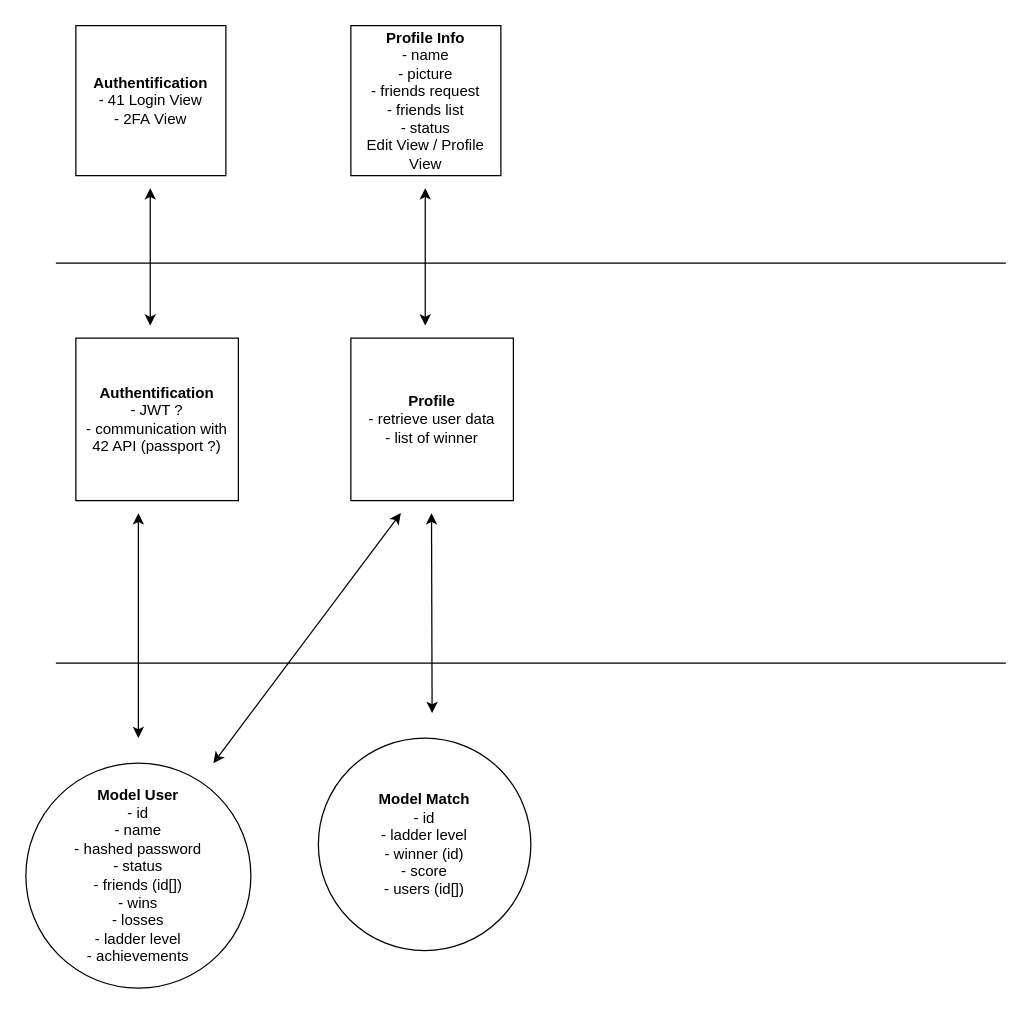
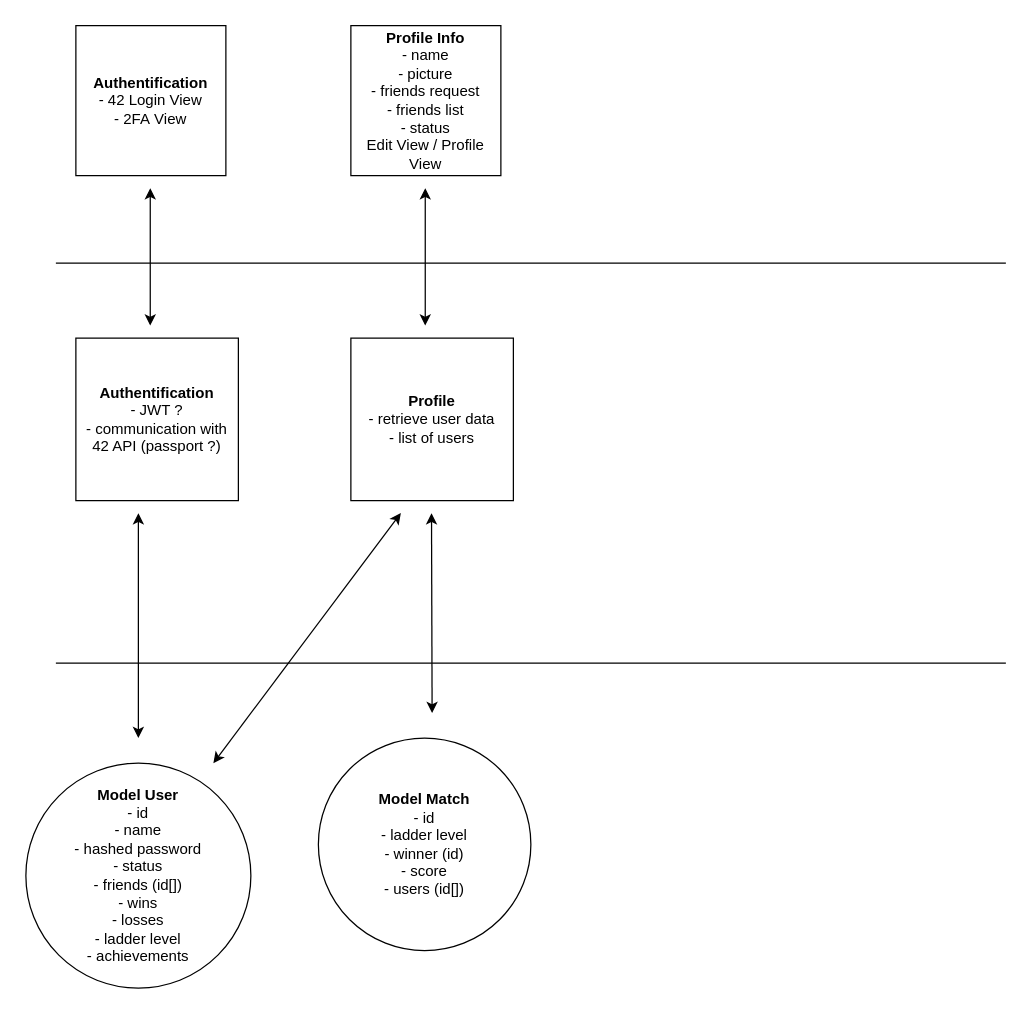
  <mxCell id="0" />
  <mxCell id="1" parent="0" />
- <mxCell id="2" value="&lt;b&gt;Authentification&lt;/b&gt;&lt;br&gt;- 41 Login View&lt;br&gt;- 2FA&amp;nbsp;View" style="whiteSpace=wrap;html=1;aspect=fixed;" vertex="1" parent="1"><mxGeometry x="60" y="20" width="120" height="120" as="geometry" /></mxCell>
+ <mxCell id="2" value="&lt;b&gt;Authentification&lt;/b&gt;&lt;br&gt;- 42 Login View&lt;br&gt;- 2FA&amp;nbsp;View" style="whiteSpace=wrap;html=1;aspect=fixed;" vertex="1" parent="1"><mxGeometry x="60" y="20" width="120" height="120" as="geometry" /></mxCell>
  <mxCell id="3" value="&lt;b&gt;Authentification&lt;/b&gt;&lt;br&gt;- JWT ?&lt;br&gt;- communication with 42 API (passport ?)" style="whiteSpace=wrap;html=1;aspect=fixed;" vertex="1" parent="1"><mxGeometry x="60" y="270" width="130" height="130" as="geometry" /></mxCell>
  <mxCell id="4" value="" style="endArrow=none;html=1;rounded=0;" edge="1" parent="1"><mxGeometry width="50" height="50" relative="1" as="geometry"><mxPoint x="44" y="210" as="sourcePoint" /><mxPoint x="804" y="210" as="targetPoint" /></mxGeometry></mxCell>
  <mxCell id="5" value="&lt;b&gt;Model User&lt;/b&gt;&lt;br&gt;- id&lt;br&gt;- name&lt;br&gt;- hashed password&lt;br&gt;- status&lt;br&gt;- friends (id[])&lt;br&gt;- wins&lt;br&gt;- losses&lt;br&gt;- ladder level&lt;br&gt;- achievements" style="ellipse;whiteSpace=wrap;html=1;aspect=fixed;" vertex="1" parent="1"><mxGeometry x="20" y="610" width="180" height="180" as="geometry" /></mxCell>
  <mxCell id="6" value="" style="endArrow=none;html=1;rounded=0;" edge="1" parent="1"><mxGeometry width="50" height="50" relative="1" as="geometry"><mxPoint x="44" y="530" as="sourcePoint" /><mxPoint x="804" y="530" as="targetPoint" /></mxGeometry></mxCell>
  <mxCell id="7" value="" style="endArrow=classic;startArrow=classic;html=1;rounded=0;" edge="1" parent="1"><mxGeometry width="50" height="50" relative="1" as="geometry"><mxPoint x="119.5" y="260" as="sourcePoint" /><mxPoint x="119.5" y="150" as="targetPoint" /></mxGeometry></mxCell>
  <mxCell id="8" value="" style="endArrow=classic;startArrow=classic;html=1;rounded=0;" edge="1" parent="1"><mxGeometry width="50" height="50" relative="1" as="geometry"><mxPoint x="110" y="590" as="sourcePoint" /><mxPoint x="110" y="410" as="targetPoint" /></mxGeometry></mxCell>
  <mxCell id="9" value="&lt;b&gt;Profile Info&lt;/b&gt;&lt;br&gt;- name&lt;br&gt;- picture&lt;br&gt;- friends request&lt;br&gt;- friends list&lt;br&gt;- status&lt;br&gt;Edit View / Profile View" style="whiteSpace=wrap;html=1;aspect=fixed;" vertex="1" parent="1"><mxGeometry x="280" y="20" width="120" height="120" as="geometry" /></mxCell>
- <mxCell id="10" value="&lt;b&gt;Profile&lt;/b&gt;&lt;br&gt;- retrieve user data&lt;br&gt;- list of winner" style="whiteSpace=wrap;html=1;aspect=fixed;" vertex="1" parent="1"><mxGeometry x="280" y="270" width="130" height="130" as="geometry" /></mxCell>
+ <mxCell id="10" value="&lt;b&gt;Profile&lt;/b&gt;&lt;br&gt;- retrieve user data&lt;br&gt;- list of users" style="whiteSpace=wrap;html=1;aspect=fixed;" vertex="1" parent="1"><mxGeometry x="280" y="270" width="130" height="130" as="geometry" /></mxCell>
  <mxCell id="11" value="" style="endArrow=classic;startArrow=classic;html=1;rounded=0;" edge="1" parent="1"><mxGeometry width="50" height="50" relative="1" as="geometry"><mxPoint x="170" y="610" as="sourcePoint" /><mxPoint x="320" y="410" as="targetPoint" /></mxGeometry></mxCell>
  <mxCell id="12" value="" style="endArrow=classic;startArrow=classic;html=1;rounded=0;" edge="1" parent="1"><mxGeometry width="50" height="50" relative="1" as="geometry"><mxPoint x="339.5" y="260" as="sourcePoint" /><mxPoint x="339.5" y="150" as="targetPoint" /></mxGeometry></mxCell>
  <mxCell id="13" value="&lt;b&gt;Model Match&lt;/b&gt;&lt;br&gt;- id&lt;br&gt;- ladder level&lt;br&gt;- winner (id)&lt;br&gt;- score&lt;br&gt;- users (id[])" style="ellipse;whiteSpace=wrap;html=1;aspect=fixed;" vertex="1" parent="1"><mxGeometry x="254" y="590" width="170" height="170" as="geometry" /></mxCell>
  <mxCell id="14" value="" style="endArrow=classic;startArrow=classic;html=1;rounded=0;" edge="1" parent="1"><mxGeometry width="50" height="50" relative="1" as="geometry"><mxPoint x="345" y="570" as="sourcePoint" /><mxPoint x="344.5" y="410" as="targetPoint" /></mxGeometry></mxCell>
